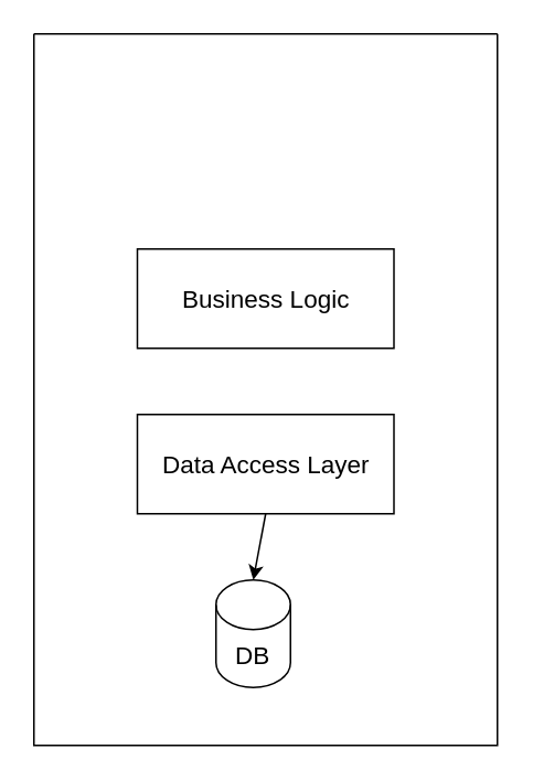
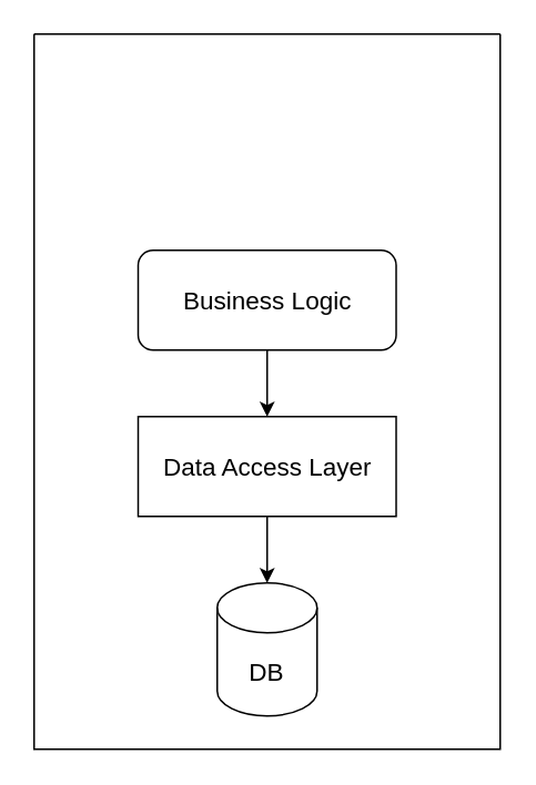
  <mxCell id="0" />
  <mxCell id="1" parent="0" />
  <mxCell id="2" value="" style="swimlane;startSize=0;" vertex="1" parent="1"><mxGeometry x="20" y="20" width="280" height="430" as="geometry" /></mxCell>
- <mxCell id="4" value="&lt;font style=&quot;font-size: 15px;&quot;&gt;Business Logic&lt;/font&gt;" style="rounded=0;whiteSpace=wrap;html=1;" vertex="1" parent="2"><mxGeometry x="62.5" y="130" width="155" height="60" as="geometry" /></mxCell>
+ <mxCell id="3" value="" style="edgeStyle=none;html=1;fontSize=15;" edge="1" parent="2" source="4" target="6"><mxGeometry relative="1" as="geometry" /></mxCell>
+ <mxCell id="4" value="&lt;font style=&quot;font-size: 15px;&quot;&gt;Business Logic&lt;/font&gt;" style="whiteSpace=wrap;html=1;rounded=1;" vertex="1" parent="2"><mxGeometry x="62.5" y="130" width="155" height="60" as="geometry" /></mxCell>
  <mxCell id="5" style="edgeStyle=none;html=1;exitX=0.5;exitY=1;exitDx=0;exitDy=0;entryX=0.5;entryY=0;entryDx=0;entryDy=0;entryPerimeter=0;fontSize=15;" edge="1" parent="2" source="6" target="7"><mxGeometry relative="1" as="geometry" /></mxCell>
  <mxCell id="6" value="&lt;font style=&quot;font-size: 15px;&quot;&gt;Data Access Layer&lt;/font&gt;" style="rounded=0;whiteSpace=wrap;html=1;" vertex="1" parent="2"><mxGeometry x="62.5" y="230" width="155" height="60" as="geometry" /></mxCell>
- <mxCell id="7" value="DB" style="shape=cylinder3;whiteSpace=wrap;html=1;boundedLbl=1;backgroundOutline=1;size=15;fontSize=15;" vertex="1" parent="2"><mxGeometry x="110" y="330" width="45" height="65" as="geometry" /></mxCell>
+ <mxCell id="7" value="DB" style="shape=cylinder3;whiteSpace=wrap;html=1;boundedLbl=1;backgroundOutline=1;size=15;fontSize=15;" vertex="1" parent="2"><mxGeometry x="110" y="330" width="60" height="80" as="geometry" /></mxCell>
